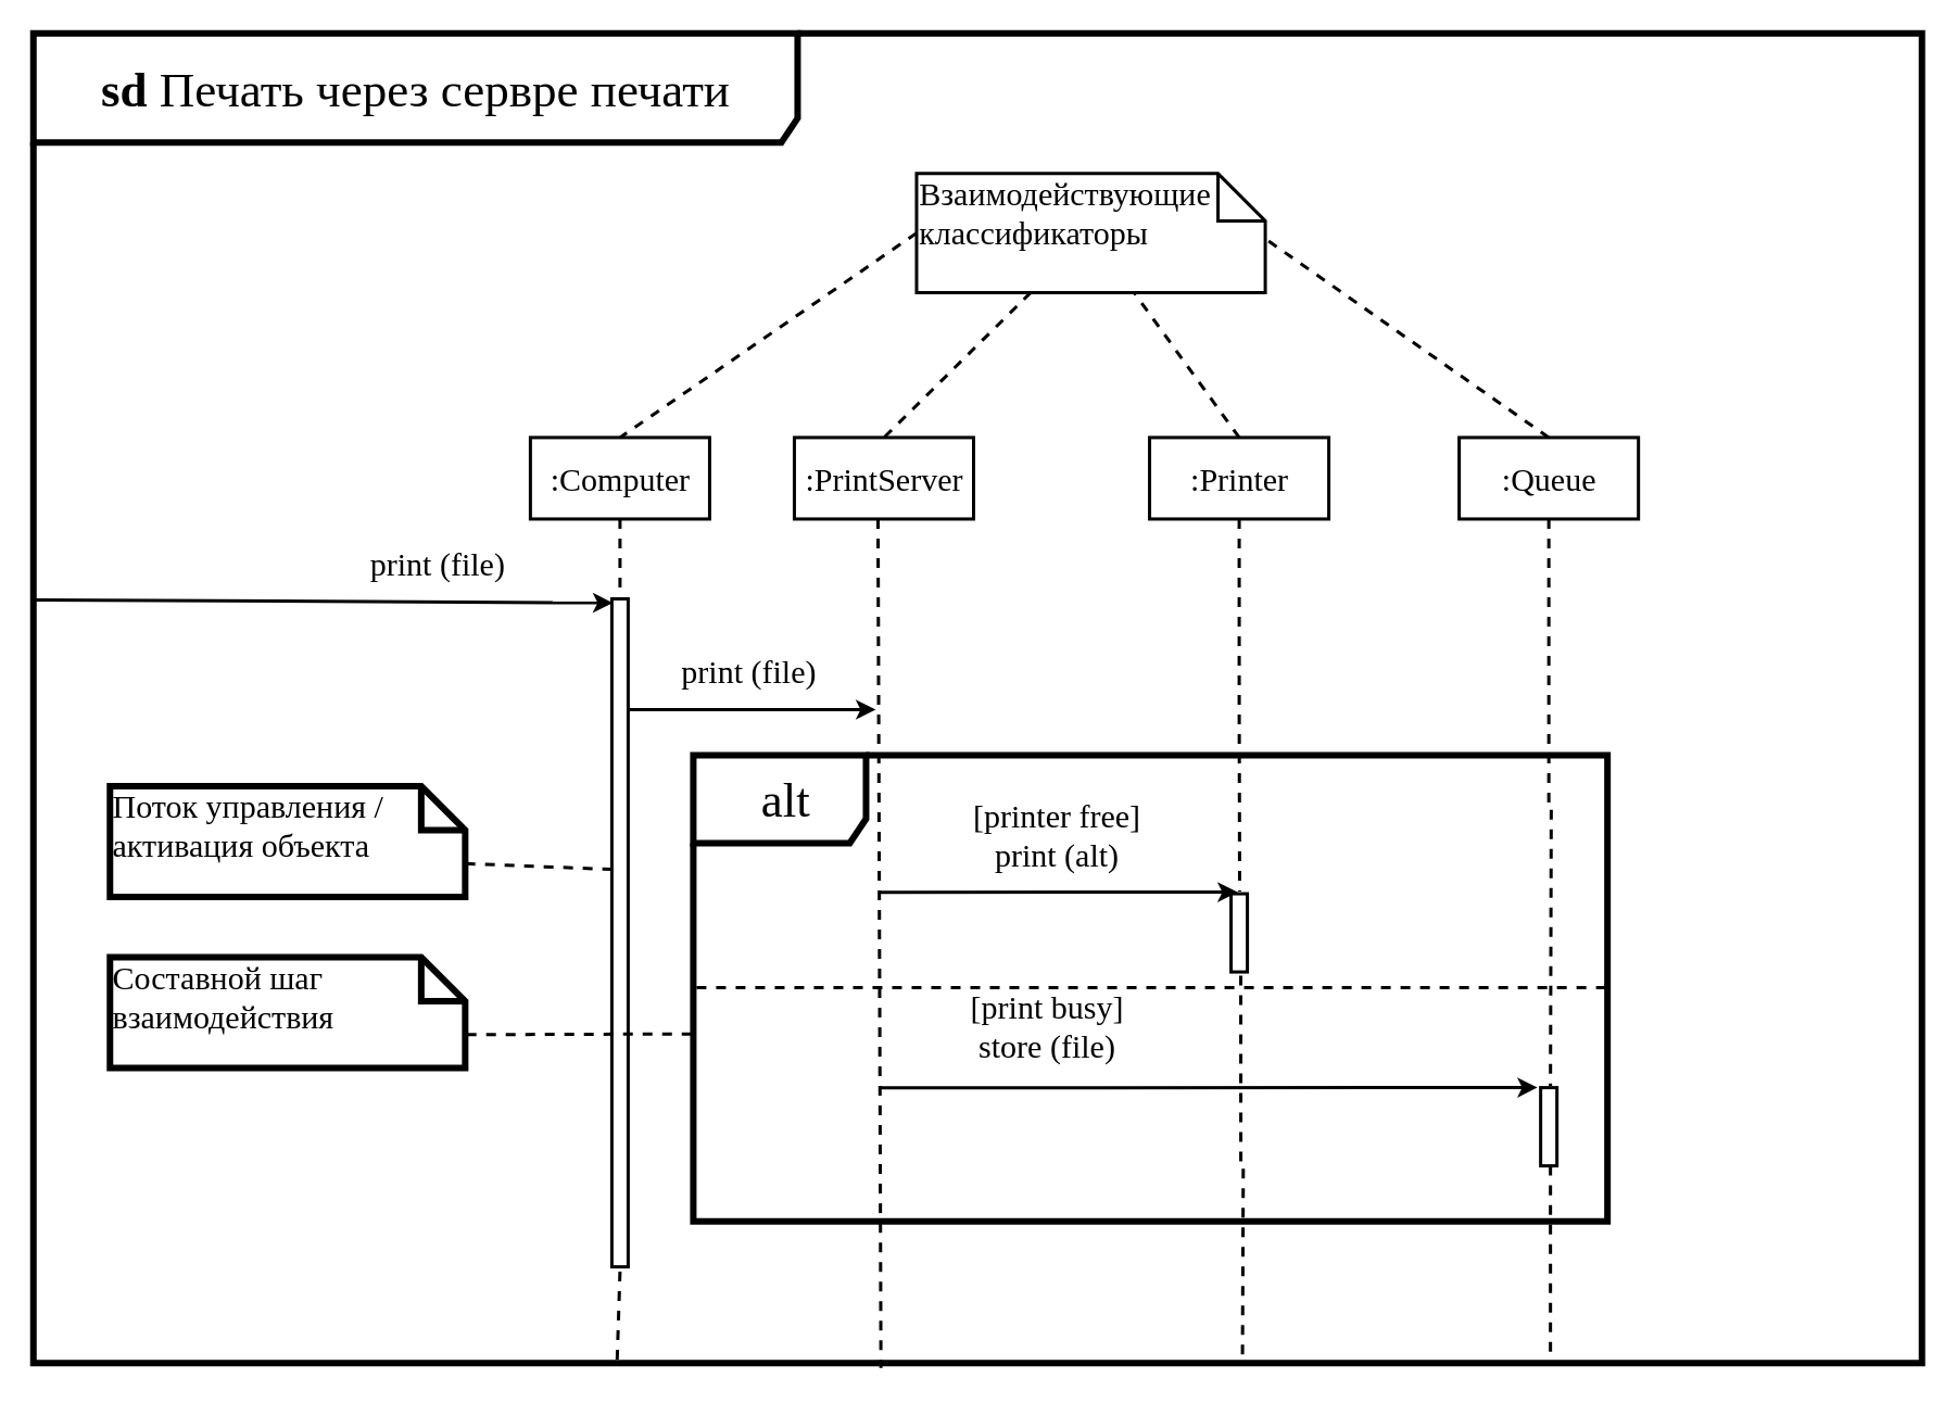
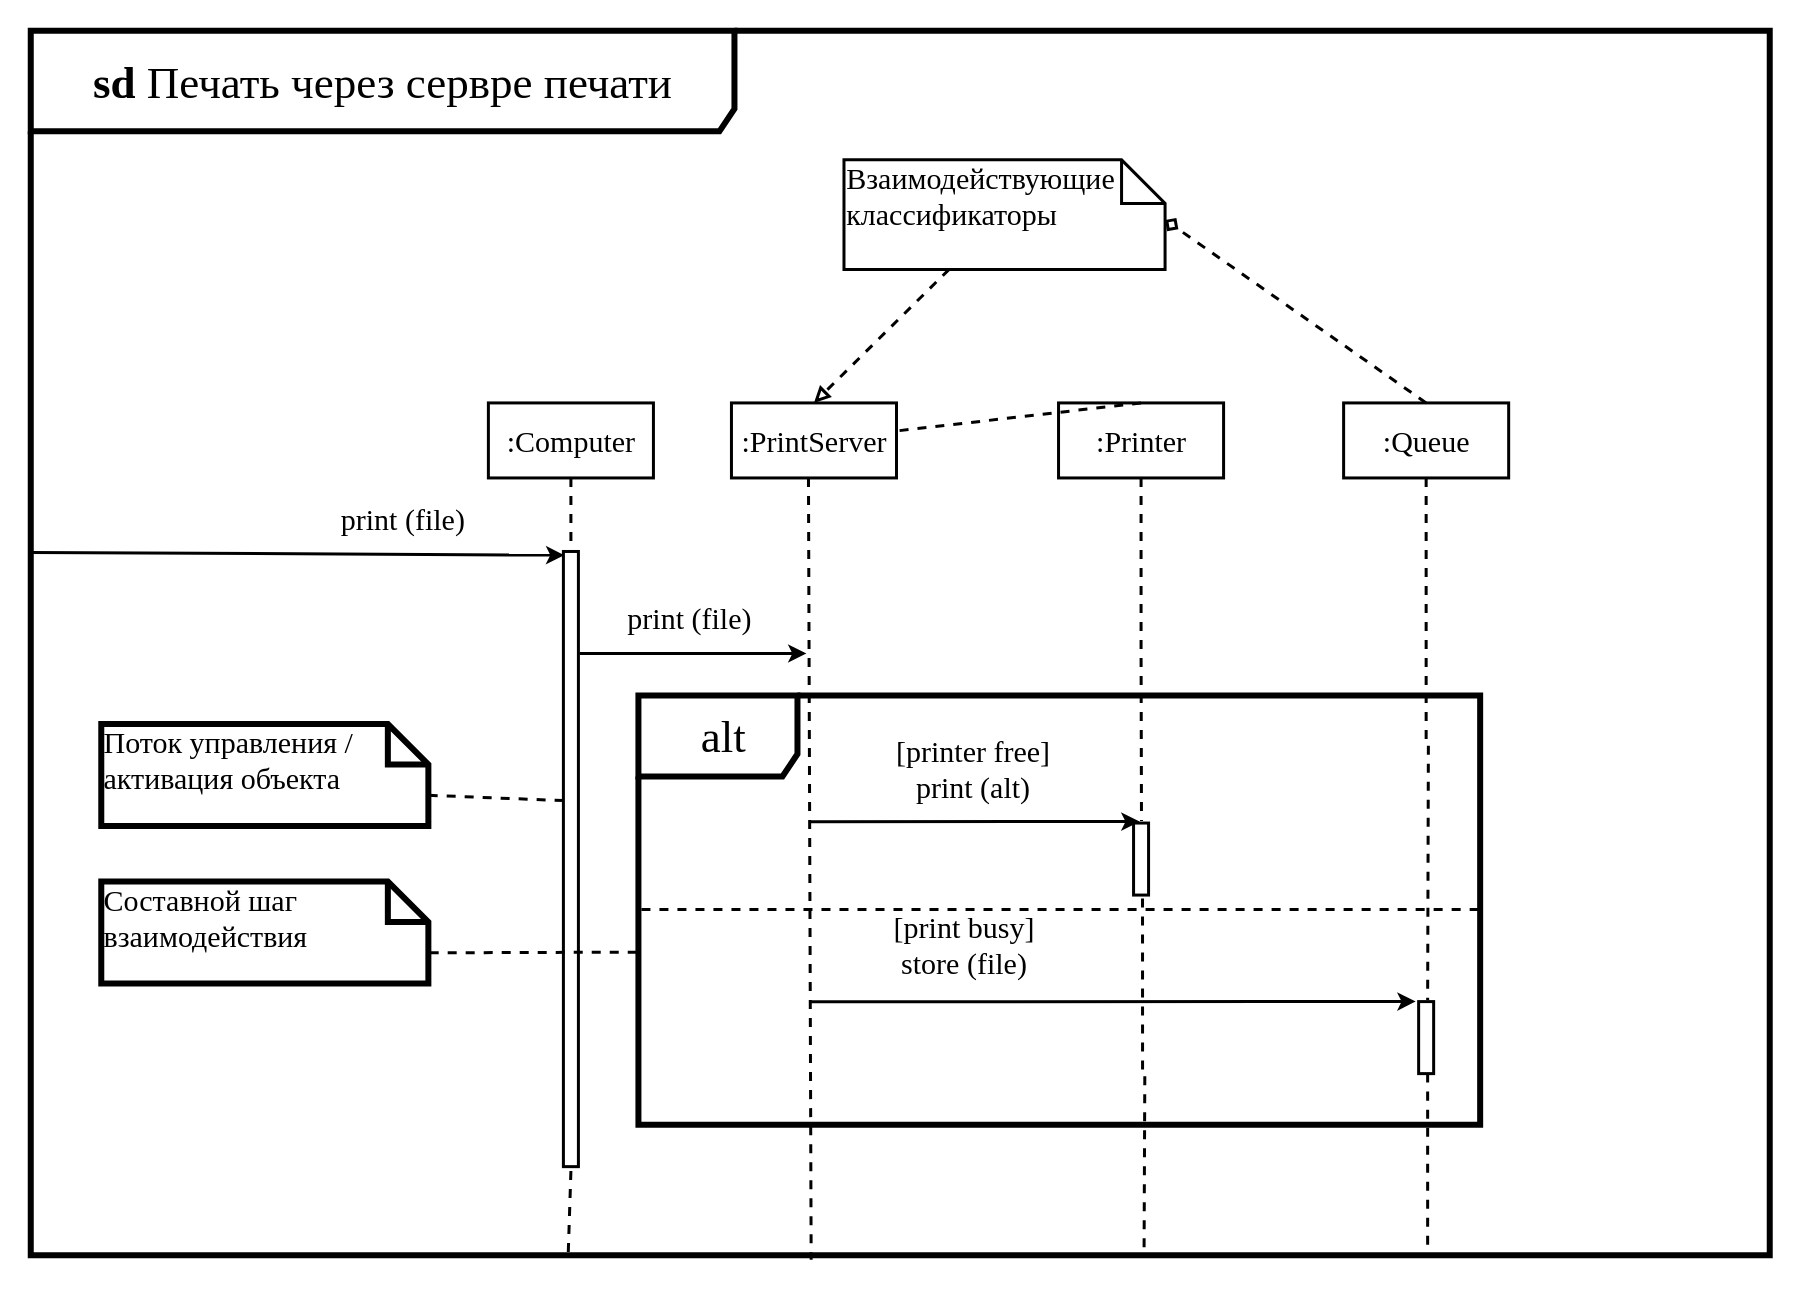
  <mxCell id="0" />
  <mxCell id="1" parent="0" />
  <mxCell id="2" value="&lt;blockquote style=&quot;margin: 0 0 0 40px ; border: none ; padding: 0px&quot;&gt;alt&lt;/blockquote&gt;" style="shape=umlFrame;whiteSpace=wrap;html=1;fillColor=none;strokeWidth=4;strokeColor=#000000;fontFamily=Times New Roman;fontSize=30;width=106;height=54;fontColor=#000000;align=left;" parent="1" vertex="1"><mxGeometry x="425" y="463" width="561" height="286" as="geometry" /></mxCell>
  <mxCell id="3" value="&lt;blockquote style=&quot;margin: 0 0 0 40px ; border: none ; padding: 0px&quot;&gt;&lt;b&gt;sd &lt;/b&gt;Печать через сервре печати&lt;/blockquote&gt;" style="shape=umlFrame;whiteSpace=wrap;html=1;fillColor=none;strokeWidth=4;strokeColor=#000000;fontFamily=Times New Roman;fontSize=30;width=469;height=67;fontColor=#000000;align=left;" parent="1" vertex="1"><mxGeometry x="20" y="20" width="1159" height="816" as="geometry" /></mxCell>
  <mxCell id="4" value=":Computer" style="html=1;strokeColor=#000000;strokeWidth=2;fillColor=none;fontFamily=Times New Roman;fontColor=#000000;fontSize=20;" parent="1" vertex="1"><mxGeometry x="325" y="268" width="110" height="50" as="geometry" /></mxCell>
  <mxCell id="5" value=":PrintServer" style="html=1;strokeColor=#000000;strokeWidth=2;fillColor=none;fontFamily=Times New Roman;fontColor=#000000;fontSize=20;" parent="1" vertex="1"><mxGeometry x="487" y="268" width="110" height="50" as="geometry" /></mxCell>
- <mxCell id="6" style="edgeStyle=none;rounded=0;orthogonalLoop=1;jettySize=auto;html=1;exitX=0.5;exitY=0;exitDx=0;exitDy=0;dashed=1;endArrow=none;endFill=0;strokeColor=#000000;strokeWidth=2;fontFamily=Times New Roman;fontSize=20;fontColor=#000000;" parent="1" source="8" target="13" edge="1"><mxGeometry relative="1" as="geometry" /></mxCell>
+ <mxCell id="6" style="edgeStyle=none;rounded=0;orthogonalLoop=1;jettySize=auto;html=1;exitX=0.5;exitY=0;exitDx=0;exitDy=0;dashed=1;endArrow=none;endFill=0;strokeColor=#000000;strokeWidth=2;fontFamily=Times New Roman;fontSize=20;fontColor=#000000;" parent="1" source="8" target="5" edge="1"><mxGeometry relative="1" as="geometry" /></mxCell>
  <mxCell id="7" style="edgeStyle=orthogonalEdgeStyle;rounded=0;orthogonalLoop=1;jettySize=auto;html=1;exitX=0.5;exitY=1;exitDx=0;exitDy=0;entryX=0.528;entryY=-0.03;entryDx=0;entryDy=0;entryPerimeter=0;strokeWidth=2;strokeColor=#000000;dashed=1;labelBackgroundColor=none;endArrow=none;endFill=0;" parent="1" source="8" target="29" edge="1"><mxGeometry relative="1" as="geometry" /></mxCell>
  <mxCell id="8" value=":Printer" style="html=1;strokeColor=#000000;strokeWidth=2;fillColor=none;fontFamily=Times New Roman;fontColor=#000000;fontSize=20;" parent="1" vertex="1"><mxGeometry x="705" y="268" width="110" height="50" as="geometry" /></mxCell>
- <mxCell id="9" style="edgeStyle=none;rounded=0;orthogonalLoop=1;jettySize=auto;html=1;exitX=0.5;exitY=0;exitDx=0;exitDy=0;entryX=1;entryY=0.548;entryDx=0;entryDy=0;entryPerimeter=0;dashed=1;endArrow=none;endFill=0;strokeColor=#000000;strokeWidth=2;fontFamily=Times New Roman;fontSize=20;fontColor=#000000;" parent="1" source="10" target="13" edge="1"><mxGeometry relative="1" as="geometry" /></mxCell>
+ <mxCell id="9" style="edgeStyle=none;rounded=0;orthogonalLoop=1;jettySize=auto;html=1;exitX=0.5;exitY=0;exitDx=0;exitDy=0;entryX=1;entryY=0.548;entryDx=0;entryDy=0;entryPerimeter=0;dashed=1;endArrow=diamond;endFill=0;strokeColor=#000000;strokeWidth=2;fontFamily=Times New Roman;fontSize=20;fontColor=#000000;" parent="1" source="10" target="13" edge="1"><mxGeometry relative="1" as="geometry" /></mxCell>
  <mxCell id="10" value=":Queue" style="html=1;strokeColor=#000000;strokeWidth=2;fillColor=none;fontFamily=Times New Roman;fontColor=#000000;fontSize=20;" parent="1" vertex="1"><mxGeometry x="895" y="268" width="110" height="50" as="geometry" /></mxCell>
- <mxCell id="11" style="rounded=0;orthogonalLoop=1;jettySize=auto;html=1;exitX=0;exitY=0.5;exitDx=0;exitDy=0;exitPerimeter=0;entryX=0.5;entryY=0;entryDx=0;entryDy=0;fontFamily=Times New Roman;fontSize=20;fontColor=#000000;strokeColor=#000000;strokeWidth=2;endArrow=none;endFill=0;dashed=1;" parent="1" source="13" target="4" edge="1"><mxGeometry relative="1" as="geometry" /></mxCell>
- <mxCell id="12" style="edgeStyle=none;rounded=0;orthogonalLoop=1;jettySize=auto;html=1;entryX=0.5;entryY=0;entryDx=0;entryDy=0;dashed=1;endArrow=none;endFill=0;strokeColor=#000000;strokeWidth=2;fontFamily=Times New Roman;fontSize=20;fontColor=#000000;" parent="1" source="13" target="5" edge="1"><mxGeometry relative="1" as="geometry" /></mxCell>
+ <mxCell id="12" style="edgeStyle=none;rounded=0;orthogonalLoop=1;jettySize=auto;html=1;entryX=0.5;entryY=0;entryDx=0;entryDy=0;dashed=1;endArrow=block;endFill=0;strokeColor=#000000;strokeWidth=2;fontFamily=Times New Roman;fontSize=20;fontColor=#000000;" parent="1" source="13" target="5" edge="1"><mxGeometry relative="1" as="geometry" /></mxCell>
  <mxCell id="13" value="&lt;font face=&quot;Times New Roman&quot;&gt;&lt;span style=&quot;font-size: 20px&quot;&gt;Взаимодействующие классификаторы&lt;/span&gt;&lt;/font&gt;" style="shape=note;whiteSpace=wrap;html=1;size=29;verticalAlign=top;align=left;spacingTop=-6;strokeColor=#000000;strokeWidth=2;fillColor=none;fontColor=#000000;" parent="1" vertex="1"><mxGeometry x="562" y="106" width="214" height="73" as="geometry" /></mxCell>
  <mxCell id="14" style="edgeStyle=none;rounded=0;orthogonalLoop=1;jettySize=auto;html=1;exitX=0.5;exitY=1;exitDx=0;exitDy=0;entryX=0.307;entryY=1;entryDx=0;entryDy=0;entryPerimeter=0;dashed=1;endArrow=none;endFill=0;strokeColor=#000000;strokeWidth=2;fontFamily=Times New Roman;fontSize=20;fontColor=#000000;" parent="1" edge="1"><mxGeometry relative="1" as="geometry"><mxPoint x="538.33" y="318" as="sourcePoint" /><mxPoint x="540.12" y="839" as="targetPoint" /></mxGeometry></mxCell>
  <mxCell id="15" value="" style="html=1;points=[];perimeter=orthogonalPerimeter;labelBackgroundColor=#2a2a2a;strokeColor=#000000;strokeWidth=2;fillColor=none;fontFamily=Times New Roman;fontSize=20;fontColor=#000000;align=left;" parent="1" vertex="1"><mxGeometry x="375" y="367" width="10" height="410" as="geometry" /></mxCell>
  <mxCell id="16" style="edgeStyle=none;rounded=0;orthogonalLoop=1;jettySize=auto;html=1;exitX=0.5;exitY=1.007;exitDx=0;exitDy=0;entryX=0.309;entryY=1.002;entryDx=0;entryDy=0;entryPerimeter=0;dashed=1;endArrow=none;endFill=0;strokeColor=#000000;strokeWidth=2;fontFamily=Times New Roman;fontSize=20;fontColor=#000000;exitPerimeter=0;" parent="1" source="15" target="3" edge="1"><mxGeometry relative="1" as="geometry"><mxPoint x="548.33" y="328" as="sourcePoint" /><mxPoint x="383.52" y="839" as="targetPoint" /></mxGeometry></mxCell>
  <mxCell id="17" style="edgeStyle=none;rounded=0;orthogonalLoop=1;jettySize=auto;html=1;exitX=0.5;exitY=1;exitDx=0;exitDy=0;entryX=0.5;entryY=0;entryDx=0;entryDy=0;entryPerimeter=0;dashed=1;endArrow=none;endFill=0;strokeColor=#000000;strokeWidth=2;fontFamily=Times New Roman;fontSize=20;fontColor=#000000;" parent="1" source="4" target="15" edge="1"><mxGeometry relative="1" as="geometry"><mxPoint x="379.83" y="325" as="sourcePoint" /><mxPoint x="380.038" y="384.13" as="targetPoint" /></mxGeometry></mxCell>
  <mxCell id="18" value="" style="endArrow=classic;html=1;strokeColor=#000000;strokeWidth=2;fontFamily=Times New Roman;fontSize=20;fontColor=#000000;entryX=0.062;entryY=0.006;entryDx=0;entryDy=0;entryPerimeter=0;labelBackgroundColor=none;exitX=0;exitY=0.426;exitDx=0;exitDy=0;exitPerimeter=0;" parent="1" source="3" target="15" edge="1"><mxGeometry width="50" height="50" relative="1" as="geometry"><mxPoint x="25" y="369" as="sourcePoint" /><mxPoint x="421" y="293" as="targetPoint" /></mxGeometry></mxCell>
  <mxCell id="19" value="print (file)" style="text;html=1;strokeColor=none;fillColor=none;align=center;verticalAlign=middle;whiteSpace=wrap;rounded=0;labelBackgroundColor=none;fontFamily=Times New Roman;fontSize=20;fontColor=#000000;" parent="1" vertex="1"><mxGeometry x="206" y="331" width="125" height="28" as="geometry" /></mxCell>
  <mxCell id="20" value="&lt;font face=&quot;Times New Roman&quot;&gt;&lt;span style=&quot;font-size: 20px&quot;&gt;Поток управления / активация объекта&lt;/span&gt;&lt;/font&gt;&lt;font face=&quot;Times New Roman&quot;&gt;&lt;span style=&quot;font-size: 20px&quot;&gt;&lt;br&gt;&lt;/span&gt;&lt;/font&gt;" style="shape=note;whiteSpace=wrap;html=1;size=27;verticalAlign=top;align=left;spacingTop=-6;strokeColor=#000000;strokeWidth=4;fillColor=none;fontColor=#000000;rounded=0;rotation=0;" parent="1" vertex="1"><mxGeometry x="67" y="482" width="218" height="68" as="geometry" /></mxCell>
  <mxCell id="21" style="edgeStyle=none;rounded=0;orthogonalLoop=1;jettySize=auto;html=1;entryX=0;entryY=0;entryDx=218.0;entryDy=47.5;entryPerimeter=0;dashed=1;endArrow=none;endFill=0;strokeColor=#000000;strokeWidth=2;fontFamily=Times New Roman;fontSize=20;fontColor=#000000;exitX=0.014;exitY=0.405;exitDx=0;exitDy=0;exitPerimeter=0;" parent="1" source="15" target="20" edge="1"><mxGeometry relative="1" as="geometry"><mxPoint x="321" y="606" as="sourcePoint" /><mxPoint x="321" y="655" as="targetPoint" /></mxGeometry></mxCell>
  <mxCell id="22" value="" style="endArrow=classic;html=1;strokeColor=#000000;strokeWidth=2;fontFamily=Times New Roman;fontSize=20;fontColor=#000000;labelBackgroundColor=none;exitX=1.077;exitY=0.166;exitDx=0;exitDy=0;exitPerimeter=0;" parent="1" source="15" edge="1"><mxGeometry width="50" height="50" relative="1" as="geometry"><mxPoint x="389" y="439" as="sourcePoint" /><mxPoint x="537" y="435" as="targetPoint" /></mxGeometry></mxCell>
  <mxCell id="23" value="print (file)" style="text;html=1;strokeColor=none;fillColor=none;align=center;verticalAlign=middle;whiteSpace=wrap;rounded=0;labelBackgroundColor=none;fontFamily=Times New Roman;fontSize=20;fontColor=#000000;" parent="1" vertex="1"><mxGeometry x="397" y="397" width="125" height="28" as="geometry" /></mxCell>
  <mxCell id="24" value="&lt;font face=&quot;Times New Roman&quot;&gt;&lt;span style=&quot;font-size: 20px&quot;&gt;Составной шаг взаимодействия&lt;br&gt;&lt;/span&gt;&lt;/font&gt;" style="shape=note;whiteSpace=wrap;html=1;size=27;verticalAlign=top;align=left;spacingTop=-6;strokeColor=#000000;strokeWidth=4;fillColor=none;fontColor=#000000;rounded=0;rotation=0;" parent="1" vertex="1"><mxGeometry x="67" y="587" width="218" height="68" as="geometry" /></mxCell>
  <mxCell id="25" style="edgeStyle=none;rounded=0;orthogonalLoop=1;jettySize=auto;html=1;entryX=0;entryY=0;entryDx=218;entryDy=47.5;entryPerimeter=0;dashed=1;endArrow=none;endFill=0;strokeColor=#000000;strokeWidth=2;fontFamily=Times New Roman;fontSize=20;fontColor=#000000;exitX=-0.002;exitY=0.598;exitDx=0;exitDy=0;exitPerimeter=0;" parent="1" source="2" target="24" edge="1"><mxGeometry relative="1" as="geometry"><mxPoint x="392.14" y="662.55" as="sourcePoint" /><mxPoint x="302" y="659" as="targetPoint" /></mxGeometry></mxCell>
  <mxCell id="26" value="" style="endArrow=classic;html=1;strokeColor=#000000;strokeWidth=2;fontFamily=Times New Roman;fontSize=20;fontColor=#000000;labelBackgroundColor=none;exitX=1.077;exitY=0.166;exitDx=0;exitDy=0;exitPerimeter=0;" parent="1" edge="1"><mxGeometry width="50" height="50" relative="1" as="geometry"><mxPoint x="540" y="547.06" as="sourcePoint" /><mxPoint x="759" y="547" as="targetPoint" /></mxGeometry></mxCell>
  <mxCell id="27" value="[printer free]&lt;br&gt;print (alt)" style="text;html=1;strokeColor=none;fillColor=none;align=center;verticalAlign=middle;whiteSpace=wrap;rounded=0;labelBackgroundColor=none;fontFamily=Times New Roman;fontSize=20;fontColor=#000000;" parent="1" vertex="1"><mxGeometry x="568" y="485" width="161" height="53" as="geometry" /></mxCell>
  <mxCell id="28" value="[print busy]&lt;br&gt;store (file)" style="text;html=1;strokeColor=none;fillColor=none;align=center;verticalAlign=middle;whiteSpace=wrap;rounded=0;labelBackgroundColor=none;fontFamily=Times New Roman;fontSize=20;fontColor=#000000;" parent="1" vertex="1"><mxGeometry x="562" y="602" width="161" height="53" as="geometry" /></mxCell>
  <mxCell id="29" value="" style="html=1;points=[];perimeter=orthogonalPerimeter;labelBackgroundColor=#2a2a2a;strokeColor=#000000;strokeWidth=2;fillColor=none;fontFamily=Times New Roman;fontSize=20;fontColor=#000000;align=left;" parent="1" vertex="1"><mxGeometry x="755" y="548" width="10" height="48" as="geometry" /></mxCell>
  <mxCell id="30" value="" style="html=1;points=[];perimeter=orthogonalPerimeter;labelBackgroundColor=#2a2a2a;strokeColor=#000000;strokeWidth=2;fillColor=none;fontFamily=Times New Roman;fontSize=20;fontColor=#000000;align=left;" parent="1" vertex="1"><mxGeometry x="945" y="667" width="10" height="48" as="geometry" /></mxCell>
  <mxCell id="31" style="edgeStyle=orthogonalEdgeStyle;rounded=0;orthogonalLoop=1;jettySize=auto;html=1;exitX=0.597;exitY=1.047;exitDx=0;exitDy=0;strokeWidth=2;strokeColor=#000000;dashed=1;labelBackgroundColor=none;endArrow=none;endFill=0;exitPerimeter=0;" parent="1" source="29" edge="1"><mxGeometry relative="1" as="geometry"><mxPoint x="762" y="614" as="sourcePoint" /><mxPoint x="762" y="835" as="targetPoint" /></mxGeometry></mxCell>
  <mxCell id="32" value="" style="endArrow=classic;html=1;strokeColor=#000000;strokeWidth=2;fontFamily=Times New Roman;fontSize=20;fontColor=#000000;labelBackgroundColor=none;exitX=1.077;exitY=0.166;exitDx=0;exitDy=0;exitPerimeter=0;entryX=-0.197;entryY=-0.001;entryDx=0;entryDy=0;entryPerimeter=0;" parent="1" target="30" edge="1"><mxGeometry width="50" height="50" relative="1" as="geometry"><mxPoint x="539" y="667.06" as="sourcePoint" /><mxPoint x="934" y="667" as="targetPoint" /></mxGeometry></mxCell>
  <mxCell id="33" style="edgeStyle=orthogonalEdgeStyle;rounded=0;orthogonalLoop=1;jettySize=auto;html=1;exitX=0.5;exitY=1;exitDx=0;exitDy=0;strokeWidth=2;strokeColor=#000000;dashed=1;labelBackgroundColor=none;endArrow=none;endFill=0;" parent="1" source="10" edge="1"><mxGeometry relative="1" as="geometry"><mxPoint x="949" y="504.996" as="sourcePoint" /><mxPoint x="951" y="666" as="targetPoint" /></mxGeometry></mxCell>
  <mxCell id="34" style="edgeStyle=orthogonalEdgeStyle;rounded=0;orthogonalLoop=1;jettySize=auto;html=1;strokeWidth=2;strokeColor=#000000;dashed=1;labelBackgroundColor=none;endArrow=none;endFill=0;" parent="1" target="3" edge="1"><mxGeometry relative="1" as="geometry"><mxPoint x="951" y="715" as="sourcePoint" /><mxPoint x="950.5" y="804" as="targetPoint" /><Array as="points"><mxPoint x="950" y="715" /><mxPoint x="951" y="715" /></Array></mxGeometry></mxCell>
  <mxCell id="35" style="edgeStyle=none;rounded=0;orthogonalLoop=1;jettySize=auto;html=1;entryX=0;entryY=0;entryDx=218;entryDy=47.5;entryPerimeter=0;dashed=1;endArrow=none;endFill=0;strokeColor=#000000;strokeWidth=2;fontFamily=Times New Roman;fontSize=20;fontColor=#000000;" edge="1" parent="1"><mxGeometry relative="1" as="geometry"><mxPoint x="985" y="605.69" as="sourcePoint" /><mxPoint x="427" y="605.66" as="targetPoint" /></mxGeometry></mxCell>
